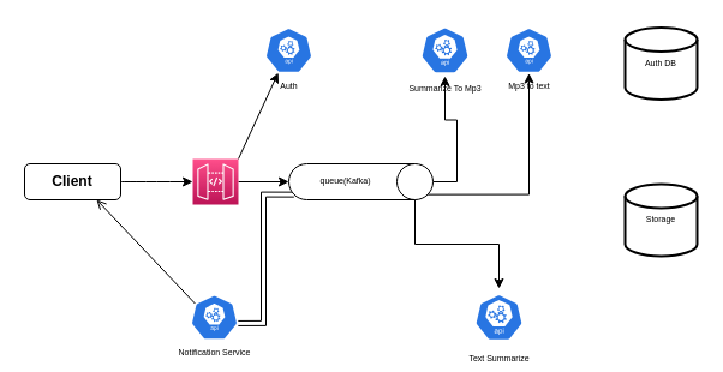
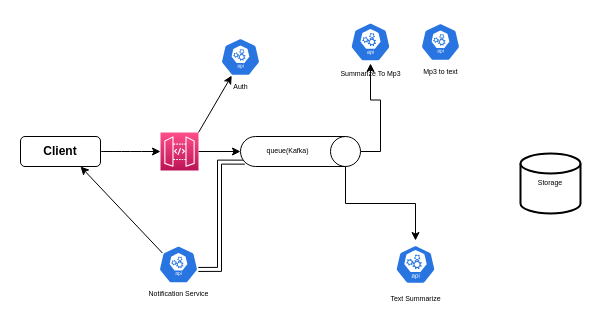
  <mxCell id="0" />
  <mxCell id="1" parent="0" />
  <mxCell id="2" style="edgeStyle=orthogonalEdgeStyle;curved=1;rounded=0;orthogonalLoop=1;jettySize=auto;html=1;fontFamily=Helvetica;fontSize=7;" edge="1" parent="1" source="3" target="6"><mxGeometry relative="1" as="geometry" /></mxCell>
  <mxCell id="3" value="&lt;h2 style=&quot;font-size: 12px;&quot;&gt;Client&lt;/h2&gt;" style="whiteSpace=wrap;html=1;fontFamily=Helvetica;fontSize=12;rounded=1;" vertex="1" parent="1"><mxGeometry x="20" y="136" width="80" height="30" as="geometry" /></mxCell>
  <mxCell id="4" style="edgeStyle=none;rounded=0;orthogonalLoop=1;jettySize=auto;html=1;exitX=1;exitY=0;exitDx=0;exitDy=0;exitPerimeter=0;entryX=0.28;entryY=0.99;entryDx=0;entryDy=0;entryPerimeter=0;fontFamily=Helvetica;fontSize=7;" edge="1" parent="1" source="6" target="7"><mxGeometry relative="1" as="geometry" /></mxCell>
  <mxCell id="5" style="edgeStyle=none;rounded=0;orthogonalLoop=1;jettySize=auto;html=1;exitX=1;exitY=0.5;exitDx=0;exitDy=0;exitPerimeter=0;entryX=0.5;entryY=1;entryDx=0;entryDy=0;entryPerimeter=0;fontFamily=Helvetica;fontSize=7;" edge="1" parent="1" source="6" target="12"><mxGeometry relative="1" as="geometry" /></mxCell>
  <mxCell id="6" value="" style="sketch=0;points=[[0,0,0],[0.25,0,0],[0.5,0,0],[0.75,0,0],[1,0,0],[0,1,0],[0.25,1,0],[0.5,1,0],[0.75,1,0],[1,1,0],[0,0.25,0],[0,0.5,0],[0,0.75,0],[1,0.25,0],[1,0.5,0],[1,0.75,0]];outlineConnect=0;fontColor=#232F3E;gradientColor=#FF4F8B;gradientDirection=north;fillColor=#BC1356;strokeColor=#ffffff;dashed=0;verticalLabelPosition=bottom;verticalAlign=top;align=center;html=1;fontSize=12;fontStyle=0;aspect=fixed;shape=mxgraph.aws4.resourceIcon;resIcon=mxgraph.aws4.api_gateway;fontFamily=Helvetica;" vertex="1" parent="1"><mxGeometry x="160" y="132" width="38" height="38" as="geometry" /></mxCell>
- <mxCell id="7" value="Auth" style="sketch=0;html=1;dashed=0;whitespace=wrap;fillColor=#2875E2;strokeColor=#ffffff;points=[[0.005,0.63,0],[0.1,0.2,0],[0.9,0.2,0],[0.5,0,0],[0.995,0.63,0],[0.72,0.99,0],[0.5,1,0],[0.28,0.99,0]];verticalLabelPosition=bottom;align=center;verticalAlign=top;shape=mxgraph.kubernetes.icon;prIcon=api;fontFamily=Helvetica;fontSize=7;" vertex="1" parent="1"><mxGeometry x="220" y="22.5" width="40" height="38" as="geometry" /></mxCell>
+ <mxCell id="7" value="Auth" style="sketch=0;html=1;dashed=0;whitespace=wrap;fillColor=#2875E2;strokeColor=#ffffff;points=[[0.005,0.63,0],[0.1,0.2,0],[0.9,0.2,0],[0.5,0,0],[0.995,0.63,0],[0.72,0.99,0],[0.5,1,0],[0.28,0.99,0]];verticalLabelPosition=bottom;align=center;verticalAlign=top;shape=mxgraph.kubernetes.icon;prIcon=api;fontFamily=Helvetica;fontSize=7;" vertex="1" parent="1"><mxGeometry x="220" y="37.5" width="40" height="38" as="geometry" /></mxCell>
  <mxCell id="8" style="edgeStyle=orthogonalEdgeStyle;rounded=0;orthogonalLoop=1;jettySize=auto;html=1;exitX=0.5;exitY=0;exitDx=0;exitDy=0;exitPerimeter=0;fontFamily=Helvetica;fontSize=7;" edge="1" parent="1" source="12" target="13"><mxGeometry relative="1" as="geometry" /></mxCell>
- <mxCell id="9" style="edgeStyle=orthogonalEdgeStyle;rounded=0;orthogonalLoop=1;jettySize=auto;html=1;exitX=0.855;exitY=0;exitDx=0;exitDy=4.35;exitPerimeter=0;fontFamily=Helvetica;fontSize=7;" edge="1" parent="1" source="12" target="14"><mxGeometry relative="1" as="geometry" /></mxCell>
  <mxCell id="10" style="edgeStyle=orthogonalEdgeStyle;rounded=0;orthogonalLoop=1;jettySize=auto;html=1;exitX=1;exitY=0;exitDx=0;exitDy=15;exitPerimeter=0;entryX=0.5;entryY=0;entryDx=0;entryDy=0;entryPerimeter=0;fontFamily=Helvetica;fontSize=7;" edge="1" parent="1" source="12" target="15"><mxGeometry relative="1" as="geometry" /></mxCell>
  <mxCell id="11" style="edgeStyle=orthogonalEdgeStyle;shape=link;rounded=0;orthogonalLoop=1;jettySize=auto;html=1;exitX=0.855;exitY=1;exitDx=0;exitDy=-4.35;exitPerimeter=0;entryX=0.995;entryY=0.63;entryDx=0;entryDy=0;entryPerimeter=0;fontFamily=Helvetica;fontSize=7;" edge="1" parent="1" source="12" target="17"><mxGeometry relative="1" as="geometry" /></mxCell>
  <mxCell id="12" value="queue(Kafka)" style="shape=cylinder3;whiteSpace=wrap;html=1;boundedLbl=1;backgroundOutline=1;size=15;fontFamily=Helvetica;fontSize=7;direction=south;" vertex="1" parent="1"><mxGeometry x="240" y="136" width="120" height="30" as="geometry" /></mxCell>
  <mxCell id="13" value="Summarize To Mp3" style="sketch=0;html=1;dashed=0;whitespace=wrap;fillColor=#2875E2;strokeColor=#ffffff;points=[[0.005,0.63,0],[0.1,0.2,0],[0.9,0.2,0],[0.5,0,0],[0.995,0.63,0],[0.72,0.99,0],[0.5,1,0],[0.28,0.99,0]];verticalLabelPosition=bottom;align=center;verticalAlign=top;shape=mxgraph.kubernetes.icon;prIcon=api;fontFamily=Helvetica;fontSize=7;" vertex="1" parent="1"><mxGeometry x="350" y="20" width="40" height="43" as="geometry" /></mxCell>
  <mxCell id="14" value="Mp3 to text" style="sketch=0;html=1;dashed=0;whitespace=wrap;fillColor=#2875E2;strokeColor=#ffffff;points=[[0.005,0.63,0],[0.1,0.2,0],[0.9,0.2,0],[0.5,0,0],[0.995,0.63,0],[0.72,0.99,0],[0.5,1,0],[0.28,0.99,0]];verticalLabelPosition=bottom;align=center;verticalAlign=top;shape=mxgraph.kubernetes.icon;prIcon=api;fontFamily=Helvetica;fontSize=7;" vertex="1" parent="1"><mxGeometry x="420" y="22.5" width="40" height="38" as="geometry" /></mxCell>
  <mxCell id="15" value="Text Summarize" style="sketch=0;html=1;dashed=0;whitespace=wrap;fillColor=#2875E2;strokeColor=#ffffff;points=[[0.005,0.63,0],[0.1,0.2,0],[0.9,0.2,0],[0.5,0,0],[0.995,0.63,0],[0.72,0.99,0],[0.5,1,0],[0.28,0.99,0]];verticalLabelPosition=bottom;align=center;verticalAlign=top;shape=mxgraph.kubernetes.icon;prIcon=api;fontFamily=Helvetica;fontSize=7;" vertex="1" parent="1"><mxGeometry x="395" y="240" width="40" height="48" as="geometry" /></mxCell>
- <mxCell id="16" style="edgeStyle=none;rounded=0;orthogonalLoop=1;jettySize=auto;html=1;exitX=0.1;exitY=0.2;exitDx=0;exitDy=0;exitPerimeter=0;entryX=0.75;entryY=1;entryDx=0;entryDy=0;fontFamily=Helvetica;fontSize=7;endArrow=open;" edge="1" parent="1" source="17" target="3"><mxGeometry relative="1" as="geometry" /></mxCell>
+ <mxCell id="16" style="edgeStyle=none;rounded=0;orthogonalLoop=1;jettySize=auto;html=1;exitX=0.1;exitY=0.2;exitDx=0;exitDy=0;exitPerimeter=0;entryX=0.75;entryY=1;entryDx=0;entryDy=0;fontFamily=Helvetica;fontSize=7;" edge="1" parent="1" source="17" target="3"><mxGeometry relative="1" as="geometry" /></mxCell>
  <mxCell id="17" value="Notification Service" style="sketch=0;html=1;dashed=0;whitespace=wrap;fillColor=#2875E2;strokeColor=#ffffff;points=[[0.005,0.63,0],[0.1,0.2,0],[0.9,0.2,0],[0.5,0,0],[0.995,0.63,0],[0.72,0.99,0],[0.5,1,0],[0.28,0.99,0]];verticalLabelPosition=bottom;align=center;verticalAlign=top;shape=mxgraph.kubernetes.icon;prIcon=api;fontFamily=Helvetica;fontSize=7;" vertex="1" parent="1"><mxGeometry x="158" y="245" width="40" height="38" as="geometry" /></mxCell>
- <mxCell id="18" value="Auth DB" style="strokeWidth=2;html=1;shape=mxgraph.flowchart.database;whiteSpace=wrap;fontFamily=Helvetica;fontSize=7;" vertex="1" parent="1"><mxGeometry x="520" y="22.5" width="60" height="60" as="geometry" /></mxCell>
  <mxCell id="19" value="Storage" style="strokeWidth=2;html=1;shape=mxgraph.flowchart.database;whiteSpace=wrap;fontFamily=Helvetica;fontSize=7;" vertex="1" parent="1"><mxGeometry x="520" y="153" width="60" height="60" as="geometry" /></mxCell>
